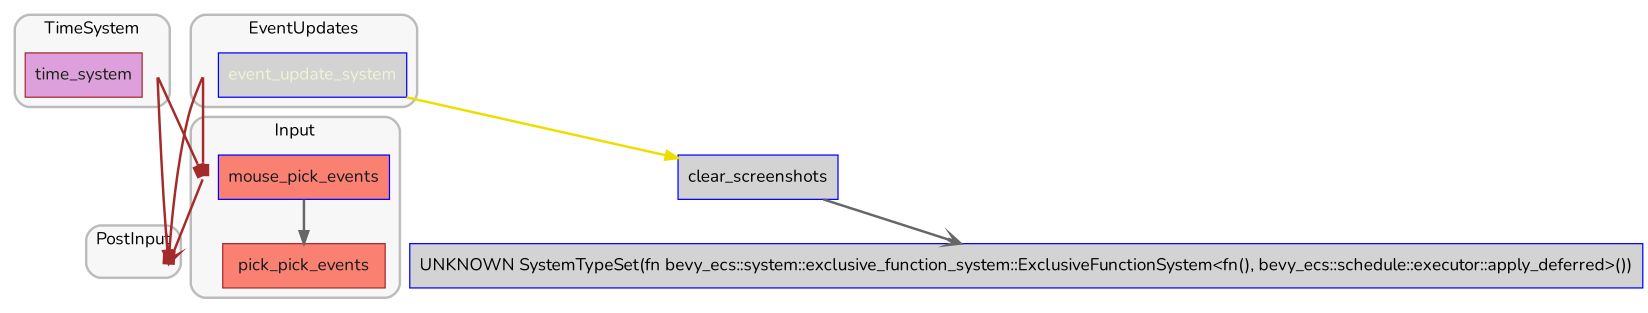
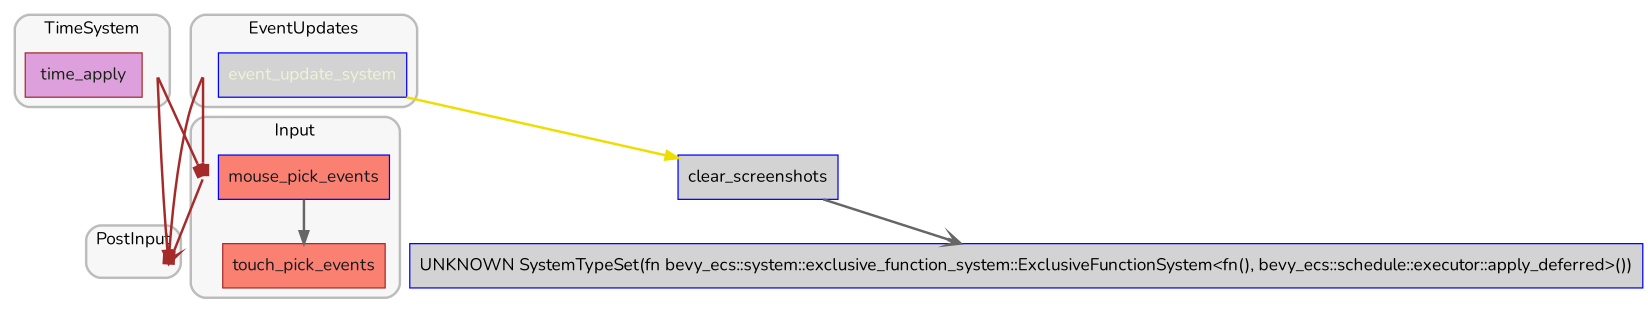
  digraph {
    bgcolor=white
    compound=true
    fontname=Nunito
    nodesep=0.15
    rankdir=TB
    splines=spline
    node [fontname=Nunito shape=box style=filled]
    edge [arrowhead=box color=brown fontname=Nunito penwidth=2 style=solid]
    "set_marker_node_Set(1)" [shape=point style=invis]
    n2 [color=blue fillcolor=lightgrey fontcolor="#edf5d5" label=event_update_system penwidth=1]
    "set_marker_node_Set(3)" [shape=point style=invis]
-   n4 [color=brown fillcolor=plum fontcolor="#162111" label=time_system penwidth=1]
+   n4 [color=brown fillcolor=plum fontcolor="#162111" label=time_apply penwidth=1]
    "set_marker_node_Set(7)" [shape=point style=invis]
    n6 [color=blue fillcolor=salmon fontcolor="#15191d" label=mouse_pick_events penwidth=1]
-   n7 [color=brown fillcolor=salmon fontcolor="#15191d" label=pick_pick_events penwidth=1]
+   n7 [color=brown fillcolor=salmon fontcolor="#15191d" label=touch_pick_events penwidth=1]
    "set_marker_node_Set(9)" [shape=point style=invis]
    n9 [color=blue fillcolor=lightgrey label=clear_screenshots]
    "UNKNOWN SystemTypeSet(fn bevy_ecs::system::exclusive_function_system::ExclusiveFunctionSystem<fn(), bevy_ecs::schedule::executor::apply_deferred>())" [color=blue fillcolor=lightgrey]
    subgraph cluster_1 {
      color="#00000040"
      fillcolor="#00000008"
      fontcolor="#000000"
      label=EventUpdates
      penwidth=2
      style="rounded,filled"
      "set_marker_node_Set(1)"
      n2
    }
    subgraph cluster_2 {
      color="#00000040"
      fillcolor="#00000008"
      fontcolor="#000000"
      label=TimeSystem
      penwidth=2
      style="rounded,filled"
      "set_marker_node_Set(3)"
      n4
    }
    subgraph cluster_3 {
      color="#00000040"
      fillcolor="#00000008"
      fontcolor="#000000"
      label=Input
      penwidth=2
      style="rounded,filled"
      "set_marker_node_Set(7)"
      n6
      n7
    }
    subgraph cluster_4 {
      color="#00000040"
      fillcolor="#00000008"
      fontcolor="#000000"
      label=PostInput
      penwidth=2
      style="rounded,filled"
      "set_marker_node_Set(9)"
    }
    "set_marker_node_Set(1)" -> "set_marker_node_Set(7)"
    "set_marker_node_Set(1)" -> "set_marker_node_Set(9)"
    n2 -> n9 [color="#eede00" arrowhead="" style=""]
    "set_marker_node_Set(3)" -> "set_marker_node_Set(7)" [style=bold]
    "set_marker_node_Set(3)" -> "set_marker_node_Set(9)" [arrowhead=normal style=bold]
    "set_marker_node_Set(7)" -> "set_marker_node_Set(9)" [arrowhead=vee]
    n6 -> n7 [arrowhead=normal color=gray40]
    n9 -> "UNKNOWN SystemTypeSet(fn bevy_ecs::system::exclusive_function_system::ExclusiveFunctionSystem<fn(), bevy_ecs::schedule::executor::apply_deferred>())" [arrowhead=vee color=gray40]
  }
